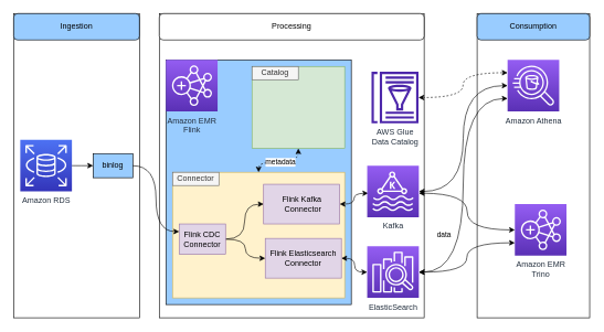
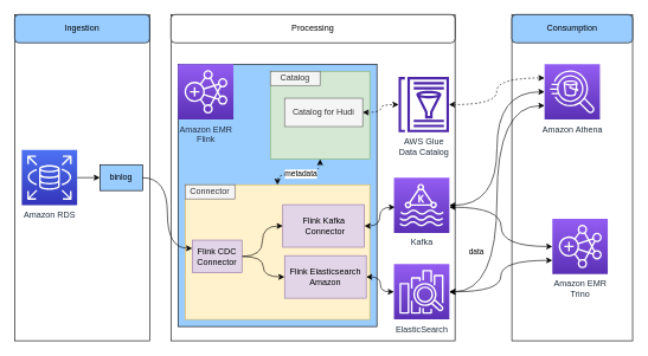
  <mxCell id="0" />
  <mxCell id="1" parent="0" />
  <mxCell id="2" value="" style="rounded=0;whiteSpace=wrap;html=1;" vertex="1" parent="1"><mxGeometry x="240" y="20" width="400" height="460" as="geometry" /></mxCell>
  <mxCell id="3" value="" style="rounded=0;whiteSpace=wrap;html=1;" vertex="1" parent="1"><mxGeometry x="720" y="20" width="170" height="460" as="geometry" /></mxCell>
  <mxCell id="4" value="" style="rounded=0;whiteSpace=wrap;html=1;" vertex="1" parent="1"><mxGeometry x="20" y="20" width="190" height="460" as="geometry" /></mxCell>
  <mxCell id="5" style="edgeStyle=orthogonalEdgeStyle;curved=1;orthogonalLoop=1;jettySize=auto;html=1;exitX=1;exitY=0.5;exitDx=0;exitDy=0;exitPerimeter=0;entryX=0;entryY=0.5;entryDx=0;entryDy=0;" edge="1" parent="1" source="6" target="17"><mxGeometry relative="1" as="geometry" /></mxCell>
  <mxCell id="6" value="Amazon RDS" style="sketch=0;points=[[0,0,0],[0.25,0,0],[0.5,0,0],[0.75,0,0],[1,0,0],[0,1,0],[0.25,1,0],[0.5,1,0],[0.75,1,0],[1,1,0],[0,0.25,0],[0,0.5,0],[0,0.75,0],[1,0.25,0],[1,0.5,0],[1,0.75,0]];outlineConnect=0;fontColor=#232F3E;gradientColor=#4D72F3;gradientDirection=north;fillColor=#3334B9;strokeColor=#ffffff;dashed=0;verticalLabelPosition=bottom;verticalAlign=top;align=center;html=1;fontSize=12;fontStyle=0;aspect=fixed;shape=mxgraph.aws4.resourceIcon;resIcon=mxgraph.aws4.rds;" vertex="1" parent="1"><mxGeometry x="30" y="211" width="78" height="78" as="geometry" /></mxCell>
  <mxCell id="7" value="Amazon Athena" style="sketch=0;points=[[0,0,0],[0.25,0,0],[0.5,0,0],[0.75,0,0],[1,0,0],[0,1,0],[0.25,1,0],[0.5,1,0],[0.75,1,0],[1,1,0],[0,0.25,0],[0,0.5,0],[0,0.75,0],[1,0.25,0],[1,0.5,0],[1,0.75,0]];outlineConnect=0;fontColor=#232F3E;gradientColor=#945DF2;gradientDirection=north;fillColor=#5A30B5;strokeColor=#ffffff;dashed=0;verticalLabelPosition=bottom;verticalAlign=top;align=center;html=1;fontSize=12;fontStyle=0;aspect=fixed;shape=mxgraph.aws4.resourceIcon;resIcon=mxgraph.aws4.athena;" vertex="1" parent="1"><mxGeometry x="766" y="90" width="78" height="78" as="geometry" /></mxCell>
  <mxCell id="8" value="Amazon EMR&lt;br&gt;Trino" style="sketch=0;points=[[0,0,0],[0.25,0,0],[0.5,0,0],[0.75,0,0],[1,0,0],[0,1,0],[0.25,1,0],[0.5,1,0],[0.75,1,0],[1,1,0],[0,0.25,0],[0,0.5,0],[0,0.75,0],[1,0.25,0],[1,0.5,0],[1,0.75,0]];outlineConnect=0;fontColor=#232F3E;gradientColor=#945DF2;gradientDirection=north;fillColor=#5A30B5;strokeColor=#ffffff;dashed=0;verticalLabelPosition=bottom;verticalAlign=top;align=center;html=1;fontSize=12;fontStyle=0;aspect=fixed;shape=mxgraph.aws4.resourceIcon;resIcon=mxgraph.aws4.emr;" vertex="1" parent="1"><mxGeometry x="777" y="308.13" width="78" height="78" as="geometry" /></mxCell>
  <mxCell id="9" value="Ingestion" style="rounded=1;whiteSpace=wrap;html=1;fillColor=#99CCFF;" vertex="1" parent="1"><mxGeometry x="20" y="20" width="190" height="40" as="geometry" /></mxCell>
  <mxCell id="10" value="Processing" style="rounded=1;whiteSpace=wrap;html=1;fillColor=#ffffff;" vertex="1" parent="1"><mxGeometry x="240" y="20" width="400" height="40" as="geometry" /></mxCell>
  <mxCell id="11" style="edgeStyle=orthogonalEdgeStyle;curved=1;orthogonalLoop=1;jettySize=auto;html=1;entryX=0;entryY=0.25;entryDx=0;entryDy=0;entryPerimeter=0;dashed=1;startArrow=classic;startFill=1;" edge="1" parent="1" source="12" target="7"><mxGeometry relative="1" as="geometry" /></mxCell>
  <mxCell id="12" value="AWS Glue &lt;br&gt;Data Catalog" style="sketch=0;outlineConnect=0;fontColor=#232F3E;gradientColor=none;fillColor=#4D27AA;strokeColor=none;dashed=0;verticalLabelPosition=bottom;verticalAlign=top;align=center;html=1;fontSize=12;fontStyle=0;aspect=fixed;pointerEvents=1;shape=mxgraph.aws4.glue_data_catalog;" vertex="1" parent="1"><mxGeometry x="560" y="108" width="72" height="78" as="geometry" /></mxCell>
  <mxCell id="13" value="" style="rounded=0;whiteSpace=wrap;html=1;fillColor=#99CCFF;" vertex="1" parent="1"><mxGeometry x="250" y="90" width="280" height="370" as="geometry" /></mxCell>
  <mxCell id="14" style="edgeStyle=orthogonalEdgeStyle;curved=1;orthogonalLoop=1;jettySize=auto;html=1;entryX=0;entryY=0.5;entryDx=0;entryDy=0;entryPerimeter=0;startArrow=classic;startFill=1;" edge="1" parent="1" target="8"><mxGeometry relative="1" as="geometry"><mxPoint x="632" y="291.6" as="sourcePoint" /></mxGeometry></mxCell>
  <mxCell id="15" value="data" style="edgeLabel;html=1;align=center;verticalAlign=middle;resizable=0;points=[];" vertex="1" connectable="0" parent="14"><mxGeometry x="-0.558" y="-2" relative="1" as="geometry"><mxPoint x="-6" y="61" as="offset" /></mxGeometry></mxCell>
  <mxCell id="16" value="Consumption" style="rounded=1;whiteSpace=wrap;html=1;fillColor=#99CCFF;" vertex="1" parent="1"><mxGeometry x="720" y="20" width="170" height="40" as="geometry" /></mxCell>
  <mxCell id="17" value="binlog" style="rounded=0;whiteSpace=wrap;html=1;fillColor=#99CCFF;" vertex="1" parent="1"><mxGeometry x="140" y="231.75" width="60" height="36.5" as="geometry" /></mxCell>
  <mxCell id="18" style="edgeStyle=orthogonalEdgeStyle;curved=1;orthogonalLoop=1;jettySize=auto;html=1;entryX=0;entryY=0.5;entryDx=0;entryDy=0;" edge="1" parent="1" source="29" target="24"><mxGeometry relative="1" as="geometry" /></mxCell>
  <mxCell id="19" value="Amazon EMR &lt;br&gt;Flink" style="sketch=0;points=[[0,0,0],[0.25,0,0],[0.5,0,0],[0.75,0,0],[1,0,0],[0,1,0],[0.25,1,0],[0.5,1,0],[0.75,1,0],[1,1,0],[0,0.25,0],[0,0.5,0],[0,0.75,0],[1,0.25,0],[1,0.5,0],[1,0.75,0]];outlineConnect=0;fontColor=#232F3E;gradientColor=#945DF2;gradientDirection=north;fillColor=#5A30B5;strokeColor=#ffffff;dashed=0;verticalLabelPosition=bottom;verticalAlign=top;align=center;html=1;fontSize=12;fontStyle=0;aspect=fixed;shape=mxgraph.aws4.resourceIcon;resIcon=mxgraph.aws4.emr;" vertex="1" parent="1"><mxGeometry x="250" y="90" width="78" height="78" as="geometry" /></mxCell>
  <mxCell id="20" style="edgeStyle=orthogonalEdgeStyle;curved=1;orthogonalLoop=1;jettySize=auto;html=1;entryX=0.5;entryY=0;entryDx=0;entryDy=0;dashed=1;strokeWidth=1;fontColor=default;startArrow=classic;startFill=1;endArrow=classic;endFill=1;" edge="1" parent="1" source="22" target="23"><mxGeometry relative="1" as="geometry" /></mxCell>
  <mxCell id="21" value="metadata" style="edgeLabel;html=1;align=center;verticalAlign=middle;resizable=0;points=[];fontColor=default;" vertex="1" connectable="0" parent="20"><mxGeometry relative="1" as="geometry"><mxPoint as="offset" /></mxGeometry></mxCell>
  <mxCell id="22" value="" style="rounded=0;whiteSpace=wrap;html=1;fillColor=#d5e8d4;strokeColor=#82b366;" vertex="1" parent="1"><mxGeometry x="380" y="100" width="140" height="124" as="geometry" /></mxCell>
  <mxCell id="23" value="" style="rounded=0;whiteSpace=wrap;html=1;fillColor=#fff2cc;strokeColor=#d6b656;" vertex="1" parent="1"><mxGeometry x="260" y="260" width="260" height="190" as="geometry" /></mxCell>
- <mxCell id="24" value="Flink Kafka&lt;br&gt;&amp;nbsp;Connector" style="rounded=0;whiteSpace=wrap;html=1;fillColor=#e1d5e7;strokeColor=#9673a6;" vertex="1" parent="1"><mxGeometry x="397.5" y="278.13" width="115" height="60" as="geometry" /></mxCell>
+ <mxCell id="24" value="Flink Kafka&lt;br&gt;&amp;nbsp;Connector" style="rounded=0;whiteSpace=wrap;html=1;fillColor=#e1d5e7;strokeColor=#9673a6;" vertex="1" parent="1"><mxGeometry x="397.5" y="288.13" width="115" height="60" as="geometry" /></mxCell>
+ <mxCell id="25" style="edgeStyle=orthogonalEdgeStyle;orthogonalLoop=1;jettySize=auto;html=1;exitX=1;exitY=0.5;exitDx=0;exitDy=0;dashed=1;startArrow=classic;startFill=1;curved=1;" edge="1" parent="1" source="26" target="12"><mxGeometry relative="1" as="geometry" /></mxCell>
+ <mxCell id="26" value="Catalog for Hudi" style="rounded=0;whiteSpace=wrap;html=1;fillColor=#f5f5f5;strokeColor=#666666;fontColor=#333333;" vertex="1" parent="1"><mxGeometry x="400" y="138" width="110" height="40" as="geometry" /></mxCell>
  <mxCell id="27" style="edgeStyle=orthogonalEdgeStyle;curved=1;orthogonalLoop=1;jettySize=auto;html=1;entryX=0;entryY=0.5;entryDx=0;entryDy=0;strokeWidth=1;fontColor=default;startArrow=none;startFill=0;endArrow=classic;endFill=1;" edge="1" parent="1" source="29" target="24"><mxGeometry relative="1" as="geometry" /></mxCell>
  <mxCell id="28" style="edgeStyle=orthogonalEdgeStyle;orthogonalLoop=1;jettySize=auto;html=1;entryX=0;entryY=0.5;entryDx=0;entryDy=0;curved=1;" edge="1" parent="1" source="29" target="35"><mxGeometry relative="1" as="geometry" /></mxCell>
  <mxCell id="29" value="Flink CDC&lt;br&gt;Connector" style="rounded=0;whiteSpace=wrap;html=1;fillColor=#e1d5e7;strokeColor=#9673a6;" vertex="1" parent="1"><mxGeometry x="270" y="338.13" width="70" height="46" as="geometry" /></mxCell>
  <mxCell id="30" style="edgeStyle=orthogonalEdgeStyle;orthogonalLoop=1;jettySize=auto;html=1;entryX=0;entryY=0.25;entryDx=0;entryDy=0;strokeWidth=1;fontColor=default;startArrow=none;startFill=0;endArrow=classic;endFill=1;curved=1;" edge="1" parent="1" source="17" target="29"><mxGeometry relative="1" as="geometry" /></mxCell>
  <mxCell id="31" style="edgeStyle=orthogonalEdgeStyle;curved=1;orthogonalLoop=1;jettySize=auto;html=1;entryX=0;entryY=0.5;entryDx=0;entryDy=0;entryPerimeter=0;strokeColor=default;startArrow=classic;startFill=1;" edge="1" parent="1" source="24"><mxGeometry relative="1" as="geometry"><mxPoint x="555.5" y="291.63" as="targetPoint" /></mxGeometry></mxCell>
  <mxCell id="32" value="Catalog" style="rounded=0;whiteSpace=wrap;html=1;fillColor=#f5f5f5;strokeColor=#666666;fontColor=#333333;" vertex="1" parent="1"><mxGeometry x="380" y="100" width="70" height="20" as="geometry" /></mxCell>
  <mxCell id="33" value="Connector" style="rounded=0;whiteSpace=wrap;html=1;fillColor=#f5f5f5;strokeColor=#666666;fontColor=#333333;" vertex="1" parent="1"><mxGeometry x="260" y="260" width="70" height="20" as="geometry" /></mxCell>
  <mxCell id="34" style="edgeStyle=orthogonalEdgeStyle;curved=1;orthogonalLoop=1;jettySize=auto;html=1;exitX=1;exitY=0.5;exitDx=0;exitDy=0;entryX=0;entryY=0.5;entryDx=0;entryDy=0;entryPerimeter=0;startArrow=classic;startFill=1;" edge="1" parent="1" source="35" target="40"><mxGeometry relative="1" as="geometry" /></mxCell>
- <mxCell id="35" value="Flink Elasticsearch Connector" style="rounded=0;whiteSpace=wrap;html=1;fillColor=#e1d5e7;strokeColor=#9673a6;" vertex="1" parent="1"><mxGeometry x="400" y="360" width="115" height="60" as="geometry" /></mxCell>
+ <mxCell id="35" value="Flink Elasticsearch Amazon" style="rounded=0;whiteSpace=wrap;html=1;fillColor=#e1d5e7;strokeColor=#9673a6;" vertex="1" parent="1"><mxGeometry x="400" y="360" width="115" height="60" as="geometry" /></mxCell>
  <mxCell id="36" style="edgeStyle=orthogonalEdgeStyle;curved=1;orthogonalLoop=1;jettySize=auto;html=1;entryX=0;entryY=0.5;entryDx=0;entryDy=0;entryPerimeter=0;startArrow=classic;startFill=1;" edge="1" parent="1" source="37" target="7"><mxGeometry relative="1" as="geometry" /></mxCell>
  <mxCell id="37" value="Kafka" style="sketch=0;points=[[0,0,0],[0.25,0,0],[0.5,0,0],[0.75,0,0],[1,0,0],[0,1,0],[0.25,1,0],[0.5,1,0],[0.75,1,0],[1,1,0],[0,0.25,0],[0,0.5,0],[0,0.75,0],[1,0.25,0],[1,0.5,0],[1,0.75,0]];outlineConnect=0;fontColor=#232F3E;gradientColor=#945DF2;gradientDirection=north;fillColor=#5A30B5;strokeColor=#ffffff;dashed=0;verticalLabelPosition=bottom;verticalAlign=top;align=center;html=1;fontSize=12;fontStyle=0;aspect=fixed;shape=mxgraph.aws4.resourceIcon;resIcon=mxgraph.aws4.managed_streaming_for_kafka;" vertex="1" parent="1"><mxGeometry x="554" y="250" width="78" height="78" as="geometry" /></mxCell>
  <mxCell id="38" style="edgeStyle=orthogonalEdgeStyle;curved=1;orthogonalLoop=1;jettySize=auto;html=1;exitX=1;exitY=0.5;exitDx=0;exitDy=0;exitPerimeter=0;entryX=0;entryY=0.75;entryDx=0;entryDy=0;entryPerimeter=0;startArrow=classic;startFill=1;" edge="1" parent="1" source="40" target="7"><mxGeometry relative="1" as="geometry" /></mxCell>
  <mxCell id="39" style="edgeStyle=orthogonalEdgeStyle;curved=1;orthogonalLoop=1;jettySize=auto;html=1;entryX=0;entryY=0.75;entryDx=0;entryDy=0;entryPerimeter=0;startArrow=classic;startFill=1;" edge="1" parent="1" source="40" target="8"><mxGeometry relative="1" as="geometry" /></mxCell>
  <mxCell id="40" value="ElasticSearch" style="sketch=0;points=[[0,0,0],[0.25,0,0],[0.5,0,0],[0.75,0,0],[1,0,0],[0,1,0],[0.25,1,0],[0.5,1,0],[0.75,1,0],[1,1,0],[0,0.25,0],[0,0.5,0],[0,0.75,0],[1,0.25,0],[1,0.5,0],[1,0.75,0]];outlineConnect=0;fontColor=#232F3E;gradientColor=#945DF2;gradientDirection=north;fillColor=#5A30B5;strokeColor=#ffffff;dashed=0;verticalLabelPosition=bottom;verticalAlign=top;align=center;html=1;fontSize=12;fontStyle=0;aspect=fixed;shape=mxgraph.aws4.resourceIcon;resIcon=mxgraph.aws4.elasticsearch_service;" vertex="1" parent="1"><mxGeometry x="554" y="372" width="78" height="78" as="geometry" /></mxCell>
